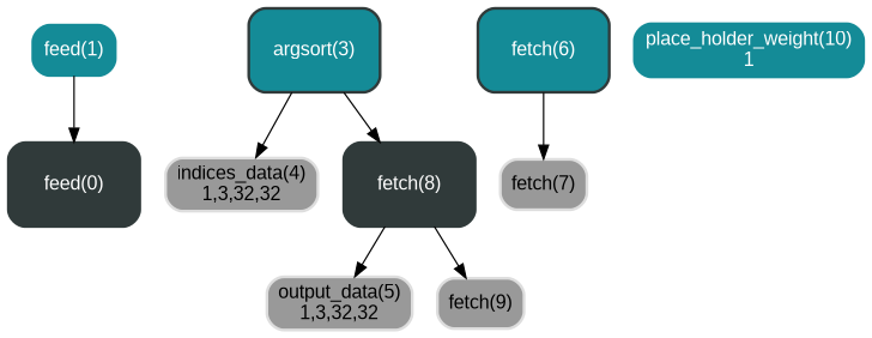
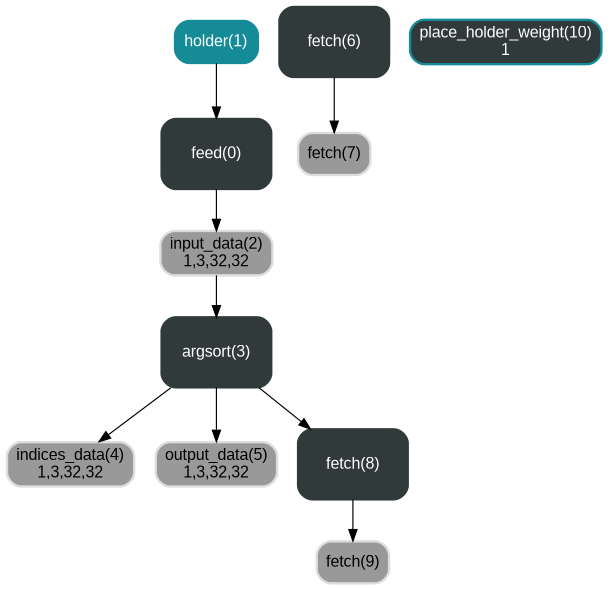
  digraph {
    node [color="#dddddd" fontcolor="#ffffff" fontname=Arial shape=box style="rounded,filled,bold"]
    n1 [color="#303A3A" height=0.84 label="feed(0)" width=1.3]
-   n3 [color="#303A3A" height=0.84 label="argsort(3)" width=1.3 fillcolor="#148b97"]
-   n4 [color="#148b97" label="feed(1)"]
-   n5 [color="#303A3A" height=0.84 label="fetch(6)" width=1.3 fillcolor="#148b97"]
+   n2 [fillcolor="#999999" label="input_data(2)\n1,3,32,32" fontcolor=""]
+   n3 [color="#303A3A" height=0.84 label="argsort(3)" width=1.3]
+   n4 [color="#148b97" label="holder(1)"]
+   n5 [color="#303A3A" height=0.84 label="fetch(6)" width=1.3]
    n6 [fillcolor="#999999" label="fetch(7)" fontcolor=""]
    n7 [fillcolor="#999999" label="indices_data(4)\n1,3,32,32" fontcolor=""]
    n8 [fillcolor="#999999" label="output_data(5)\n1,3,32,32" fontcolor=""]
    n9 [color="#303A3A" height=0.84 label="fetch(8)" width=1.3]
    n10 [fillcolor="#999999" label="fetch(9)" fontcolor=""]
-   n11 [color="#148b97" label="place_holder_weight(10)\n1"]
+   n11 [color="#148b97" label="place_holder_weight(10)\n1" fillcolor="#303A3A"]
+   n1 -> n2
+   n2 -> n3
    n3 -> n7
-   n9 -> n8
+   n3 -> n8
    n3 -> n9
    n4 -> n1
    n5 -> n6
    n9 -> n10
  }
